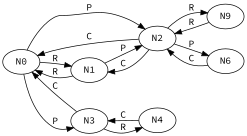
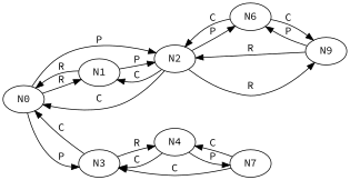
  digraph {
    fontname="Source Code Pro"
    rankdir=LR
    node [fontname="Source Code Pro"]
    edge [fontname="Source Code Pro"]
    n1 [label=N0]
    n2 [label=N1]
    n3 [label=N2]
    n4 [label=N3]
    n5 [label=N9]
    n6 [label=N6]
    n7 [label=N4]
+   n8 [label=N7]
    n1 -> n2 [label=R]
    n1 -> n3 [label=P]
    n1 -> n4 [label=P]
    n2 -> n1 [label=R]
    n2 -> n3 [label=P]
    n3 -> n1 [label=C]
    n3 -> n2 [label=C]
    n3 -> n5 [label=R]
    n3 -> n6 [label=P]
    n4 -> n1 [label=C]
    n4 -> n7 [label=R]
    n5 -> n3 [label=R]
+   n5 -> n6 [label=P]
    n6 -> n3 [label=C]
+   n6 -> n5 [label=C]
    n7 -> n4 [label=C]
+   n7 -> n8 [label=P]
+   n8 -> n4 [label=C]
+   n8 -> n7 [label=C]
  }
